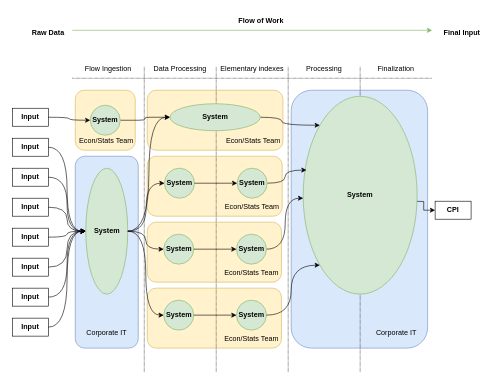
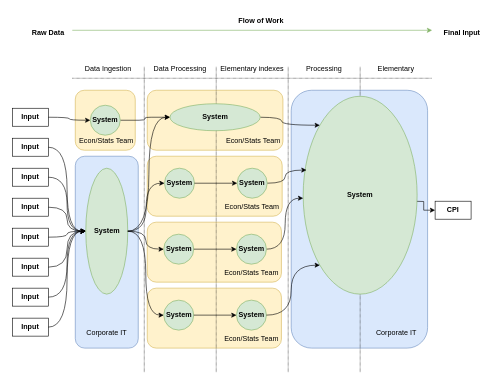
  <mxCell id="0" />
  <mxCell id="1" parent="0" />
  <mxCell id="2" value="" style="rounded=1;whiteSpace=wrap;html=1;fillColor=#dae8fc;strokeColor=#6c8ebf;" parent="1" vertex="1"><mxGeometry x="485" y="150" width="227.5" height="430" as="geometry" /></mxCell>
  <mxCell id="3" value="" style="rounded=1;whiteSpace=wrap;html=1;fillColor=#fff2cc;strokeColor=#d6b656;" parent="1" vertex="1"><mxGeometry x="245" y="150" width="226.25" height="100" as="geometry" /></mxCell>
  <mxCell id="4" value="" style="rounded=1;whiteSpace=wrap;html=1;fillColor=#fff2cc;strokeColor=#d6b656;" parent="1" vertex="1"><mxGeometry x="245" y="260" width="225" height="100" as="geometry" /></mxCell>
  <mxCell id="5" value="" style="rounded=1;whiteSpace=wrap;html=1;fillColor=#fff2cc;strokeColor=#d6b656;" parent="1" vertex="1"><mxGeometry x="245" y="480" width="223.75" height="100" as="geometry" /></mxCell>
  <mxCell id="6" value="" style="rounded=1;whiteSpace=wrap;html=1;fillColor=#fff2cc;strokeColor=#d6b656;" parent="1" vertex="1"><mxGeometry x="245" y="370" width="223.75" height="100" as="geometry" /></mxCell>
  <mxCell id="7" value="" style="rounded=1;whiteSpace=wrap;html=1;fillColor=#dae8fc;strokeColor=#6c8ebf;" parent="1" vertex="1"><mxGeometry x="125" y="260" width="105" height="320" as="geometry" /></mxCell>
  <mxCell id="8" value="" style="endArrow=none;html=1;rounded=0;strokeWidth=1;dashed=1;dashPattern=1 1;" parent="1" edge="1"><mxGeometry width="50" height="50" relative="1" as="geometry"><mxPoint x="120" y="130" as="sourcePoint" /><mxPoint x="720" y="130" as="targetPoint" /></mxGeometry></mxCell>
  <mxCell id="9" value="" style="endArrow=none;html=1;rounded=0;dashed=1;dashPattern=1 1;" parent="1" edge="1"><mxGeometry width="50" height="50" relative="1" as="geometry"><mxPoint x="240" y="620" as="sourcePoint" /><mxPoint x="240" y="110" as="targetPoint" /></mxGeometry></mxCell>
  <mxCell id="10" value="" style="endArrow=none;html=1;rounded=0;dashed=1;dashPattern=1 1;" parent="1" edge="1"><mxGeometry width="50" height="50" relative="1" as="geometry"><mxPoint x="360" y="620" as="sourcePoint" /><mxPoint x="360" y="110" as="targetPoint" /></mxGeometry></mxCell>
  <mxCell id="11" value="" style="endArrow=none;html=1;rounded=0;dashed=1;dashPattern=1 1;" parent="1" edge="1"><mxGeometry width="50" height="50" relative="1" as="geometry"><mxPoint x="480" y="620" as="sourcePoint" /><mxPoint x="480" y="110" as="targetPoint" /></mxGeometry></mxCell>
  <mxCell id="12" value="" style="endArrow=classic;html=1;rounded=0;fillColor=#d5e8d4;strokeColor=#82b366;" parent="1" edge="1"><mxGeometry width="50" height="50" relative="1" as="geometry"><mxPoint x="120" y="50" as="sourcePoint" /><mxPoint x="720" y="50" as="targetPoint" /></mxGeometry></mxCell>
  <mxCell id="13" value="Flow of Work" style="text;html=1;align=center;verticalAlign=middle;whiteSpace=wrap;rounded=0;fontStyle=1" parent="1" vertex="1"><mxGeometry x="395" y="20" width="80" height="30" as="geometry" /></mxCell>
  <mxCell id="14" value="&lt;b&gt;Raw Data&lt;/b&gt;" style="text;html=1;align=center;verticalAlign=middle;whiteSpace=wrap;rounded=0;" parent="1" vertex="1"><mxGeometry x="50" y="40" width="60" height="30" as="geometry" /></mxCell>
  <mxCell id="15" value="&lt;b&gt;Final Input&lt;/b&gt;" style="text;html=1;align=center;verticalAlign=middle;whiteSpace=wrap;rounded=0;" parent="1" vertex="1"><mxGeometry x="730" y="40" width="80" height="30" as="geometry" /></mxCell>
- <mxCell id="16" value="Flow Ingestion" style="text;html=1;align=center;verticalAlign=middle;whiteSpace=wrap;rounded=0;" parent="1" vertex="1"><mxGeometry x="120" y="100" width="120" height="30" as="geometry" /></mxCell>
+ <mxCell id="16" value="Data Ingestion" style="text;html=1;align=center;verticalAlign=middle;whiteSpace=wrap;rounded=0;" parent="1" vertex="1"><mxGeometry x="120" y="100" width="120" height="30" as="geometry" /></mxCell>
  <mxCell id="17" value="Data Processing" style="text;html=1;align=center;verticalAlign=middle;whiteSpace=wrap;rounded=0;" parent="1" vertex="1"><mxGeometry x="240" y="100" width="120" height="30" as="geometry" /></mxCell>
  <mxCell id="18" value="Elementary indexes" style="text;html=1;align=center;verticalAlign=middle;whiteSpace=wrap;rounded=0;" parent="1" vertex="1"><mxGeometry x="360" y="95" width="120" height="40" as="geometry" /></mxCell>
  <mxCell id="19" value="" style="endArrow=none;html=1;rounded=0;dashed=1;dashPattern=1 1;" parent="1" edge="1"><mxGeometry width="50" height="50" relative="1" as="geometry"><mxPoint x="600" y="620" as="sourcePoint" /><mxPoint x="600" y="110" as="targetPoint" /></mxGeometry></mxCell>
  <mxCell id="20" value="Processing" style="text;html=1;align=center;verticalAlign=middle;whiteSpace=wrap;rounded=0;" parent="1" vertex="1"><mxGeometry x="480" y="100" width="120" height="30" as="geometry" /></mxCell>
- <mxCell id="21" value="Finalization" style="text;html=1;align=center;verticalAlign=middle;whiteSpace=wrap;rounded=0;" parent="1" vertex="1"><mxGeometry x="600" y="100" width="120" height="30" as="geometry" /></mxCell>
+ <mxCell id="21" value="Elementary" style="text;html=1;align=center;verticalAlign=middle;whiteSpace=wrap;rounded=0;" parent="1" vertex="1"><mxGeometry x="600" y="100" width="120" height="30" as="geometry" /></mxCell>
  <mxCell id="22" style="edgeStyle=orthogonalEdgeStyle;rounded=0;orthogonalLoop=1;jettySize=auto;html=1;entryX=0;entryY=0.5;entryDx=0;entryDy=0;" parent="1" target="23" edge="1"><mxGeometry relative="1" as="geometry"><mxPoint x="685" y="335" as="sourcePoint" /></mxGeometry></mxCell>
  <mxCell id="23" value="&lt;b&gt;CPI&lt;/b&gt;" style="text;html=1;align=center;verticalAlign=middle;whiteSpace=wrap;rounded=0;strokeColor=default;" parent="1" vertex="1"><mxGeometry x="725" y="335" width="60" height="30" as="geometry" /></mxCell>
  <mxCell id="24" value="Corporate IT" style="text;html=1;align=center;verticalAlign=middle;whiteSpace=wrap;rounded=0;" parent="1" vertex="1"><mxGeometry x="135" y="540" width="85" height="30" as="geometry" /></mxCell>
  <mxCell id="25" value="&lt;b&gt;System&lt;/b&gt;" style="ellipse;whiteSpace=wrap;html=1;fillColor=#d5e8d4;strokeColor=#82b366;" parent="1" vertex="1"><mxGeometry x="505" y="160" width="190" height="330" as="geometry" /></mxCell>
  <mxCell id="26" value="Corporate IT" style="text;html=1;align=center;verticalAlign=middle;whiteSpace=wrap;rounded=0;" parent="1" vertex="1"><mxGeometry x="617.5" y="540" width="85" height="30" as="geometry" /></mxCell>
  <mxCell id="27" value="&lt;b&gt;System&lt;/b&gt;" style="ellipse;whiteSpace=wrap;html=1;aspect=fixed;fillColor=#d5e8d4;strokeColor=#82b366;" parent="1" vertex="1"><mxGeometry x="273.75" y="280" width="50" height="50" as="geometry" /></mxCell>
  <mxCell id="28" value="&lt;b&gt;System&lt;/b&gt;" style="ellipse;whiteSpace=wrap;html=1;aspect=fixed;fillColor=#d5e8d4;strokeColor=#82b366;" parent="1" vertex="1"><mxGeometry x="272.5" y="500" width="50" height="50" as="geometry" /></mxCell>
  <mxCell id="29" value="&lt;b&gt;System&lt;/b&gt;" style="ellipse;whiteSpace=wrap;html=1;aspect=fixed;fillColor=#d5e8d4;strokeColor=#82b366;" parent="1" vertex="1"><mxGeometry x="272.5" y="390" width="50" height="50" as="geometry" /></mxCell>
  <mxCell id="30" value="Econ/Stats Team" style="text;html=1;align=center;verticalAlign=middle;whiteSpace=wrap;rounded=0;" parent="1" vertex="1"><mxGeometry x="372.5" y="220" width="97.5" height="30" as="geometry" /></mxCell>
  <mxCell id="31" style="edgeStyle=orthogonalEdgeStyle;rounded=0;orthogonalLoop=1;jettySize=auto;html=1;exitX=1;exitY=0.5;exitDx=0;exitDy=0;entryX=0;entryY=0;entryDx=0;entryDy=0;curved=1;" parent="1" source="64" target="25" edge="1"><mxGeometry relative="1" as="geometry"><mxPoint x="446.25" y="195" as="sourcePoint" /></mxGeometry></mxCell>
  <mxCell id="32" value="Econ/Stats Team" style="text;html=1;align=center;verticalAlign=middle;whiteSpace=wrap;rounded=0;" parent="1" vertex="1"><mxGeometry x="371.25" y="330" width="97.5" height="30" as="geometry" /></mxCell>
  <mxCell id="33" style="edgeStyle=orthogonalEdgeStyle;rounded=0;orthogonalLoop=1;jettySize=auto;html=1;exitX=1;exitY=0.5;exitDx=0;exitDy=0;entryX=0.029;entryY=0.373;entryDx=0;entryDy=0;entryPerimeter=0;curved=1;" parent="1" source="34" target="25" edge="1"><mxGeometry relative="1" as="geometry"><mxPoint x="505" y="320" as="targetPoint" /></mxGeometry></mxCell>
  <mxCell id="34" value="&lt;b&gt;System&lt;/b&gt;" style="ellipse;whiteSpace=wrap;html=1;aspect=fixed;fillColor=#d5e8d4;strokeColor=#82b366;" parent="1" vertex="1"><mxGeometry x="395" y="280" width="50" height="50" as="geometry" /></mxCell>
  <mxCell id="35" value="Econ/Stats Team" style="text;html=1;align=center;verticalAlign=middle;whiteSpace=wrap;rounded=0;" parent="1" vertex="1"><mxGeometry x="370" y="550" width="97.5" height="30" as="geometry" /></mxCell>
  <mxCell id="36" value="&lt;b&gt;System&lt;/b&gt;" style="ellipse;whiteSpace=wrap;html=1;aspect=fixed;fillColor=#d5e8d4;strokeColor=#82b366;" parent="1" vertex="1"><mxGeometry x="393.75" y="500" width="50" height="50" as="geometry" /></mxCell>
  <mxCell id="37" value="Econ/Stats Team" style="text;html=1;align=center;verticalAlign=middle;whiteSpace=wrap;rounded=0;" parent="1" vertex="1"><mxGeometry x="370" y="440" width="97.5" height="30" as="geometry" /></mxCell>
  <mxCell id="38" style="edgeStyle=orthogonalEdgeStyle;rounded=0;orthogonalLoop=1;jettySize=auto;html=1;exitX=1;exitY=0.5;exitDx=0;exitDy=0;curved=1;" parent="1" source="39" edge="1"><mxGeometry relative="1" as="geometry"><mxPoint x="505" y="330" as="targetPoint" /><Array as="points"><mxPoint x="475" y="415" /><mxPoint x="475" y="330" /></Array></mxGeometry></mxCell>
  <mxCell id="39" value="&lt;b&gt;System&lt;/b&gt;" style="ellipse;whiteSpace=wrap;html=1;aspect=fixed;fillColor=#d5e8d4;strokeColor=#82b366;" parent="1" vertex="1"><mxGeometry x="393.75" y="390" width="50" height="50" as="geometry" /></mxCell>
  <mxCell id="40" value="&lt;b&gt;Input&lt;/b&gt;" style="text;html=1;align=center;verticalAlign=middle;whiteSpace=wrap;rounded=0;strokeColor=default;" parent="1" vertex="1"><mxGeometry x="20" y="180" width="60" height="30" as="geometry" /></mxCell>
  <mxCell id="41" style="edgeStyle=orthogonalEdgeStyle;rounded=0;orthogonalLoop=1;jettySize=auto;html=1;entryX=0;entryY=0.5;entryDx=0;entryDy=0;curved=1;" parent="1" source="42" target="55" edge="1"><mxGeometry relative="1" as="geometry" /></mxCell>
  <mxCell id="42" value="&lt;b&gt;Input&lt;/b&gt;" style="text;html=1;align=center;verticalAlign=middle;whiteSpace=wrap;rounded=0;strokeColor=default;" parent="1" vertex="1"><mxGeometry x="20" y="230" width="60" height="30" as="geometry" /></mxCell>
  <mxCell id="43" style="edgeStyle=orthogonalEdgeStyle;rounded=0;orthogonalLoop=1;jettySize=auto;html=1;entryX=0;entryY=0.5;entryDx=0;entryDy=0;curved=1;" parent="1" source="44" target="55" edge="1"><mxGeometry relative="1" as="geometry" /></mxCell>
  <mxCell id="44" value="&lt;b&gt;Input&lt;/b&gt;" style="text;html=1;align=center;verticalAlign=middle;whiteSpace=wrap;rounded=0;strokeColor=default;" parent="1" vertex="1"><mxGeometry x="20" y="280" width="60" height="30" as="geometry" /></mxCell>
  <mxCell id="45" style="edgeStyle=orthogonalEdgeStyle;rounded=0;orthogonalLoop=1;jettySize=auto;html=1;entryX=0;entryY=0.5;entryDx=0;entryDy=0;curved=1;" parent="1" source="46" target="55" edge="1"><mxGeometry relative="1" as="geometry" /></mxCell>
  <mxCell id="46" value="&lt;b&gt;Input&lt;/b&gt;" style="text;html=1;align=center;verticalAlign=middle;whiteSpace=wrap;rounded=0;strokeColor=default;" parent="1" vertex="1"><mxGeometry x="20" y="330" width="60" height="30" as="geometry" /></mxCell>
  <mxCell id="47" style="edgeStyle=orthogonalEdgeStyle;rounded=0;orthogonalLoop=1;jettySize=auto;html=1;entryX=0;entryY=0.5;entryDx=0;entryDy=0;curved=1;" parent="1" source="48" target="55" edge="1"><mxGeometry relative="1" as="geometry" /></mxCell>
  <mxCell id="48" value="&lt;b&gt;Input&lt;/b&gt;" style="text;html=1;align=center;verticalAlign=middle;whiteSpace=wrap;rounded=0;strokeColor=default;" parent="1" vertex="1"><mxGeometry x="20" y="380" width="60" height="30" as="geometry" /></mxCell>
  <mxCell id="49" style="edgeStyle=orthogonalEdgeStyle;rounded=0;orthogonalLoop=1;jettySize=auto;html=1;entryX=0;entryY=0.5;entryDx=0;entryDy=0;curved=1;" parent="1" source="50" target="55" edge="1"><mxGeometry relative="1" as="geometry" /></mxCell>
  <mxCell id="50" value="&lt;b&gt;Input&lt;/b&gt;" style="text;html=1;align=center;verticalAlign=middle;whiteSpace=wrap;rounded=0;strokeColor=default;" parent="1" vertex="1"><mxGeometry x="20" y="430" width="60" height="30" as="geometry" /></mxCell>
  <mxCell id="51" style="edgeStyle=orthogonalEdgeStyle;rounded=0;orthogonalLoop=1;jettySize=auto;html=1;curved=1;" parent="1" source="52" target="55" edge="1"><mxGeometry relative="1" as="geometry" /></mxCell>
  <mxCell id="52" value="&lt;b&gt;Input&lt;/b&gt;" style="text;html=1;align=center;verticalAlign=middle;whiteSpace=wrap;rounded=0;strokeColor=default;" parent="1" vertex="1"><mxGeometry x="20" y="480" width="60" height="30" as="geometry" /></mxCell>
  <mxCell id="53" style="edgeStyle=orthogonalEdgeStyle;rounded=0;orthogonalLoop=1;jettySize=auto;html=1;entryX=0;entryY=0.5;entryDx=0;entryDy=0;curved=1;" parent="1" source="54" target="55" edge="1"><mxGeometry relative="1" as="geometry" /></mxCell>
  <mxCell id="54" value="&lt;b&gt;Input&lt;/b&gt;" style="text;html=1;align=center;verticalAlign=middle;whiteSpace=wrap;rounded=0;strokeColor=default;" parent="1" vertex="1"><mxGeometry x="20" y="530" width="60" height="30" as="geometry" /></mxCell>
  <mxCell id="55" value="&lt;b&gt;System&lt;/b&gt;" style="ellipse;whiteSpace=wrap;html=1;fillColor=#d5e8d4;strokeColor=#82b366;" parent="1" vertex="1"><mxGeometry x="142.5" y="280" width="70" height="210" as="geometry" /></mxCell>
  <mxCell id="56" style="edgeStyle=orthogonalEdgeStyle;rounded=0;orthogonalLoop=1;jettySize=auto;html=1;exitX=1;exitY=0.5;exitDx=0;exitDy=0;entryX=0;entryY=0.5;entryDx=0;entryDy=0;" parent="1" source="27" target="34" edge="1"><mxGeometry relative="1" as="geometry" /></mxCell>
  <mxCell id="57" style="edgeStyle=orthogonalEdgeStyle;rounded=0;orthogonalLoop=1;jettySize=auto;html=1;entryX=0;entryY=0.5;entryDx=0;entryDy=0;curved=1;" parent="1" source="55" target="27" edge="1"><mxGeometry relative="1" as="geometry" /></mxCell>
  <mxCell id="58" style="edgeStyle=orthogonalEdgeStyle;rounded=0;orthogonalLoop=1;jettySize=auto;html=1;entryX=0;entryY=0.5;entryDx=0;entryDy=0;curved=1;" parent="1" source="55" target="29" edge="1"><mxGeometry relative="1" as="geometry" /></mxCell>
  <mxCell id="59" style="edgeStyle=orthogonalEdgeStyle;rounded=0;orthogonalLoop=1;jettySize=auto;html=1;entryX=0;entryY=0.5;entryDx=0;entryDy=0;curved=1;" parent="1" source="55" target="28" edge="1"><mxGeometry relative="1" as="geometry" /></mxCell>
  <mxCell id="60" style="edgeStyle=orthogonalEdgeStyle;rounded=0;orthogonalLoop=1;jettySize=auto;html=1;exitX=1;exitY=0.5;exitDx=0;exitDy=0;entryX=0;entryY=0.5;entryDx=0;entryDy=0;curved=1;" parent="1" source="55" target="64" edge="1"><mxGeometry relative="1" as="geometry"><mxPoint x="277.35" y="194.7" as="targetPoint" /></mxGeometry></mxCell>
  <mxCell id="61" style="edgeStyle=orthogonalEdgeStyle;rounded=0;orthogonalLoop=1;jettySize=auto;html=1;exitX=1;exitY=0.5;exitDx=0;exitDy=0;entryX=0;entryY=0.5;entryDx=0;entryDy=0;" parent="1" source="28" target="36" edge="1"><mxGeometry relative="1" as="geometry" /></mxCell>
  <mxCell id="62" style="edgeStyle=orthogonalEdgeStyle;rounded=0;orthogonalLoop=1;jettySize=auto;html=1;exitX=1;exitY=0.5;exitDx=0;exitDy=0;entryX=0;entryY=0.5;entryDx=0;entryDy=0;" parent="1" source="29" target="39" edge="1"><mxGeometry relative="1" as="geometry" /></mxCell>
  <mxCell id="63" style="edgeStyle=orthogonalEdgeStyle;rounded=0;orthogonalLoop=1;jettySize=auto;html=1;exitX=1;exitY=0.5;exitDx=0;exitDy=0;entryX=0;entryY=1;entryDx=0;entryDy=0;curved=1;" parent="1" source="36" target="25" edge="1"><mxGeometry relative="1" as="geometry"><Array as="points"><mxPoint x="485" y="525" /><mxPoint x="485" y="442" /></Array></mxGeometry></mxCell>
  <mxCell id="64" value="&lt;b&gt;System&lt;/b&gt;" style="ellipse;whiteSpace=wrap;html=1;fillColor=#d5e8d4;strokeColor=#82b366;" parent="1" vertex="1"><mxGeometry x="282.81" y="172.5" width="150.62" height="45" as="geometry" /></mxCell>
  <mxCell id="65" value="" style="rounded=1;whiteSpace=wrap;html=1;fillColor=#fff2cc;strokeColor=#d6b656;" vertex="1" parent="1"><mxGeometry x="125" y="150" width="100" height="100" as="geometry" /></mxCell>
  <mxCell id="66" value="" style="edgeStyle=orthogonalEdgeStyle;rounded=0;orthogonalLoop=1;jettySize=auto;html=1;curved=1;entryX=0;entryY=0.5;entryDx=0;entryDy=0;" edge="1" parent="1" source="40" target="68"><mxGeometry relative="1" as="geometry"><mxPoint x="80" y="195" as="sourcePoint" /><mxPoint x="178" y="280" as="targetPoint" /></mxGeometry></mxCell>
  <mxCell id="67" value="" style="edgeStyle=orthogonalEdgeStyle;rounded=1;orthogonalLoop=1;jettySize=auto;html=1;exitX=1;exitY=0.5;exitDx=0;exitDy=0;curved=0;" edge="1" parent="1" source="68" target="64"><mxGeometry relative="1" as="geometry" /></mxCell>
  <mxCell id="68" value="&lt;b&gt;System&lt;/b&gt;" style="ellipse;whiteSpace=wrap;html=1;aspect=fixed;fillColor=#d5e8d4;strokeColor=#82b366;" vertex="1" parent="1"><mxGeometry x="150" y="175" width="50" height="50" as="geometry" /></mxCell>
  <mxCell id="69" value="Econ/Stats Team" style="text;html=1;align=center;verticalAlign=middle;whiteSpace=wrap;rounded=0;" vertex="1" parent="1"><mxGeometry x="127.5" y="220" width="97.5" height="30" as="geometry" /></mxCell>
